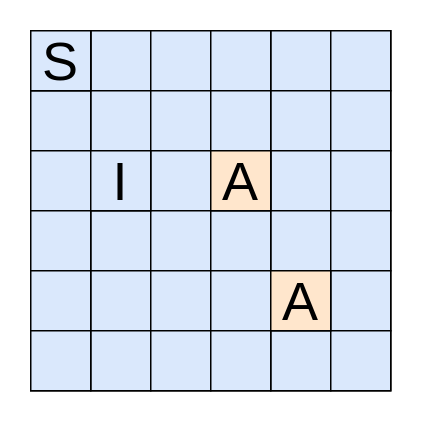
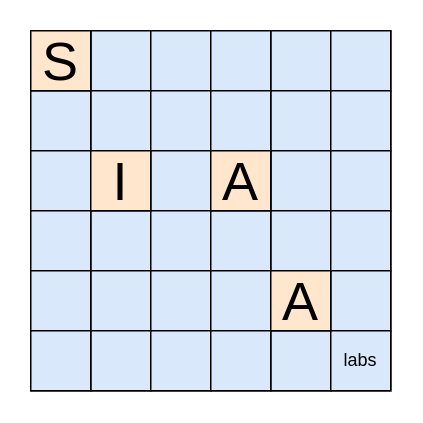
  <mxCell id="0" />
  <mxCell id="1" parent="0" />
  <mxCell id="2" value="" style="group" vertex="1" connectable="0" parent="1"><mxGeometry x="20" y="20" width="240" height="240" as="geometry" /></mxCell>
  <mxCell id="3" value="" style="whiteSpace=wrap;html=1;aspect=fixed;strokeColor=#000000;" parent="2" vertex="1"><mxGeometry width="240" height="240" as="geometry" /></mxCell>
  <mxCell id="4" value="" style="whiteSpace=wrap;html=1;aspect=fixed;fillColor=#dae8fc;strokeColor=#000000;" parent="2" vertex="1"><mxGeometry x="40" width="40" height="40" as="geometry" /></mxCell>
  <mxCell id="5" value="" style="whiteSpace=wrap;html=1;aspect=fixed;fillColor=#dae8fc;strokeColor=#000000;" parent="2" vertex="1"><mxGeometry width="40" height="40" as="geometry" /></mxCell>
  <mxCell id="6" value="" style="whiteSpace=wrap;html=1;aspect=fixed;fillColor=#dae8fc;strokeColor=#000000;" parent="2" vertex="1"><mxGeometry x="160" width="40" height="40" as="geometry" /></mxCell>
  <mxCell id="7" value="" style="whiteSpace=wrap;html=1;aspect=fixed;fillColor=#dae8fc;strokeColor=#000000;" parent="2" vertex="1"><mxGeometry x="80" width="40" height="40" as="geometry" /></mxCell>
  <mxCell id="8" value="" style="whiteSpace=wrap;html=1;aspect=fixed;fillColor=#dae8fc;strokeColor=#000000;" parent="2" vertex="1"><mxGeometry x="120" width="40" height="40" as="geometry" /></mxCell>
  <mxCell id="9" value="" style="whiteSpace=wrap;html=1;aspect=fixed;fillColor=#dae8fc;strokeColor=#000000;" parent="2" vertex="1"><mxGeometry x="200" width="40" height="40" as="geometry" /></mxCell>
  <mxCell id="10" value="" style="whiteSpace=wrap;html=1;aspect=fixed;fillColor=#dae8fc;strokeColor=#000000;" parent="2" vertex="1"><mxGeometry x="40" y="40" width="40" height="40" as="geometry" /></mxCell>
  <mxCell id="11" value="" style="whiteSpace=wrap;html=1;aspect=fixed;fillColor=#dae8fc;strokeColor=#000000;" parent="2" vertex="1"><mxGeometry y="40" width="40" height="40" as="geometry" /></mxCell>
  <mxCell id="12" value="" style="whiteSpace=wrap;html=1;aspect=fixed;fillColor=#dae8fc;strokeColor=#000000;" parent="2" vertex="1"><mxGeometry x="160" y="40" width="40" height="40" as="geometry" /></mxCell>
  <mxCell id="13" value="" style="whiteSpace=wrap;html=1;aspect=fixed;fillColor=#dae8fc;strokeColor=#000000;" parent="2" vertex="1"><mxGeometry x="80" y="40" width="40" height="40" as="geometry" /></mxCell>
  <mxCell id="14" value="" style="whiteSpace=wrap;html=1;aspect=fixed;fillColor=#dae8fc;strokeColor=#000000;" parent="2" vertex="1"><mxGeometry x="120" y="40" width="40" height="40" as="geometry" /></mxCell>
  <mxCell id="15" value="" style="whiteSpace=wrap;html=1;aspect=fixed;fillColor=#dae8fc;strokeColor=#000000;" parent="2" vertex="1"><mxGeometry x="200" y="40" width="40" height="40" as="geometry" /></mxCell>
  <mxCell id="16" value="" style="whiteSpace=wrap;html=1;aspect=fixed;fillColor=#dae8fc;strokeColor=#000000;" parent="2" vertex="1"><mxGeometry x="40" y="80" width="40" height="40" as="geometry" /></mxCell>
  <mxCell id="17" value="" style="whiteSpace=wrap;html=1;aspect=fixed;fillColor=#dae8fc;strokeColor=#000000;" parent="2" vertex="1"><mxGeometry y="80" width="40" height="40" as="geometry" /></mxCell>
  <mxCell id="18" value="" style="whiteSpace=wrap;html=1;aspect=fixed;fillColor=#dae8fc;strokeColor=#000000;" parent="2" vertex="1"><mxGeometry x="160" y="80" width="40" height="40" as="geometry" /></mxCell>
  <mxCell id="19" value="" style="whiteSpace=wrap;html=1;aspect=fixed;fillColor=#dae8fc;strokeColor=#000000;" parent="2" vertex="1"><mxGeometry x="80" y="80" width="40" height="40" as="geometry" /></mxCell>
  <mxCell id="20" value="" style="whiteSpace=wrap;html=1;aspect=fixed;fillColor=#dae8fc;strokeColor=#000000;" parent="2" vertex="1"><mxGeometry x="120" y="80" width="40" height="40" as="geometry" /></mxCell>
  <mxCell id="21" value="" style="whiteSpace=wrap;html=1;aspect=fixed;fillColor=#dae8fc;strokeColor=#000000;" parent="2" vertex="1"><mxGeometry x="200" y="80" width="40" height="40" as="geometry" /></mxCell>
  <mxCell id="22" value="" style="whiteSpace=wrap;html=1;aspect=fixed;fillColor=#dae8fc;strokeColor=#000000;" parent="2" vertex="1"><mxGeometry x="40" y="120" width="40" height="40" as="geometry" /></mxCell>
  <mxCell id="23" value="" style="whiteSpace=wrap;html=1;aspect=fixed;fillColor=#dae8fc;strokeColor=#000000;" parent="2" vertex="1"><mxGeometry y="120" width="40" height="40" as="geometry" /></mxCell>
  <mxCell id="24" value="" style="whiteSpace=wrap;html=1;aspect=fixed;fillColor=#dae8fc;strokeColor=#000000;" parent="2" vertex="1"><mxGeometry x="160" y="120" width="40" height="40" as="geometry" /></mxCell>
  <mxCell id="25" value="" style="whiteSpace=wrap;html=1;aspect=fixed;fillColor=#dae8fc;strokeColor=#000000;" parent="2" vertex="1"><mxGeometry x="80" y="120" width="40" height="40" as="geometry" /></mxCell>
  <mxCell id="26" value="" style="whiteSpace=wrap;html=1;aspect=fixed;fillColor=#dae8fc;strokeColor=#000000;" parent="2" vertex="1"><mxGeometry x="120" y="120" width="40" height="40" as="geometry" /></mxCell>
  <mxCell id="27" value="" style="whiteSpace=wrap;html=1;aspect=fixed;fillColor=#dae8fc;strokeColor=#000000;" parent="2" vertex="1"><mxGeometry x="200" y="120" width="40" height="40" as="geometry" /></mxCell>
  <mxCell id="28" value="" style="whiteSpace=wrap;html=1;aspect=fixed;fillColor=#dae8fc;strokeColor=#000000;" parent="2" vertex="1"><mxGeometry x="40" y="160" width="40" height="40" as="geometry" /></mxCell>
  <mxCell id="29" value="" style="whiteSpace=wrap;html=1;aspect=fixed;fillColor=#dae8fc;strokeColor=#000000;" parent="2" vertex="1"><mxGeometry y="160" width="40" height="40" as="geometry" /></mxCell>
  <mxCell id="30" value="" style="whiteSpace=wrap;html=1;aspect=fixed;fillColor=#dae8fc;strokeColor=#000000;" parent="2" vertex="1"><mxGeometry x="160" y="160" width="40" height="40" as="geometry" /></mxCell>
  <mxCell id="31" value="" style="whiteSpace=wrap;html=1;aspect=fixed;fillColor=#dae8fc;strokeColor=#000000;" parent="2" vertex="1"><mxGeometry x="80" y="160" width="40" height="40" as="geometry" /></mxCell>
  <mxCell id="32" value="" style="whiteSpace=wrap;html=1;aspect=fixed;fillColor=#dae8fc;strokeColor=#000000;" parent="2" vertex="1"><mxGeometry x="120" y="160" width="40" height="40" as="geometry" /></mxCell>
  <mxCell id="33" value="" style="whiteSpace=wrap;html=1;aspect=fixed;fillColor=#dae8fc;strokeColor=#000000;" parent="2" vertex="1"><mxGeometry x="200" y="160" width="40" height="40" as="geometry" /></mxCell>
  <mxCell id="34" value="" style="whiteSpace=wrap;html=1;aspect=fixed;fillColor=#dae8fc;strokeColor=#000000;" parent="2" vertex="1"><mxGeometry x="40" y="200" width="40" height="40" as="geometry" /></mxCell>
  <mxCell id="35" value="" style="whiteSpace=wrap;html=1;aspect=fixed;fillColor=#dae8fc;strokeColor=#000000;" parent="2" vertex="1"><mxGeometry y="200" width="40" height="40" as="geometry" /></mxCell>
  <mxCell id="36" value="" style="whiteSpace=wrap;html=1;aspect=fixed;fillColor=#dae8fc;strokeColor=#000000;" parent="2" vertex="1"><mxGeometry x="160" y="200" width="40" height="40" as="geometry" /></mxCell>
  <mxCell id="37" value="" style="whiteSpace=wrap;html=1;aspect=fixed;fillColor=#dae8fc;strokeColor=#000000;" parent="2" vertex="1"><mxGeometry x="80" y="200" width="40" height="40" as="geometry" /></mxCell>
  <mxCell id="38" value="" style="whiteSpace=wrap;html=1;aspect=fixed;fillColor=#dae8fc;strokeColor=#000000;" parent="2" vertex="1"><mxGeometry x="120" y="200" width="40" height="40" as="geometry" /></mxCell>
  <mxCell id="39" value="" style="whiteSpace=wrap;html=1;aspect=fixed;fillColor=#dae8fc;strokeColor=#000000;" parent="2" vertex="1"><mxGeometry x="200" y="200" width="40" height="40" as="geometry" /></mxCell>
- <mxCell id="40" value="&lt;font style=&quot;font-size: 36px&quot;&gt;S&lt;/font&gt;" style="whiteSpace=wrap;html=1;aspect=fixed;fillColor=#dae8fc;strokeColor=#000000;" parent="2" vertex="1"><mxGeometry width="40" height="40" as="geometry" /></mxCell>
- <mxCell id="41" value="&lt;font style=&quot;font-size: 36px&quot;&gt;I&lt;/font&gt;" style="whiteSpace=wrap;html=1;aspect=fixed;fillColor=#dae8fc;strokeColor=#000000;" parent="2" vertex="1"><mxGeometry x="40" y="80" width="40" height="40" as="geometry" /></mxCell>
+ <mxCell id="40" value="&lt;font style=&quot;font-size: 36px&quot;&gt;S&lt;/font&gt;" style="whiteSpace=wrap;html=1;aspect=fixed;fillColor=#ffe6cc;strokeColor=#000000;" parent="2" vertex="1"><mxGeometry width="40" height="40" as="geometry" /></mxCell>
+ <mxCell id="41" value="&lt;font style=&quot;font-size: 36px&quot;&gt;I&lt;/font&gt;" style="whiteSpace=wrap;html=1;aspect=fixed;fillColor=#ffe6cc;strokeColor=#000000;" parent="2" vertex="1"><mxGeometry x="40" y="80" width="40" height="40" as="geometry" /></mxCell>
  <mxCell id="42" value="&lt;font style=&quot;font-size: 36px&quot;&gt;A&lt;/font&gt;" style="whiteSpace=wrap;html=1;aspect=fixed;fillColor=#ffe6cc;strokeColor=#000000;" parent="2" vertex="1"><mxGeometry x="120" y="80" width="40" height="40" as="geometry" /></mxCell>
  <mxCell id="43" value="&lt;font style=&quot;font-size: 36px&quot;&gt;A&lt;/font&gt;" style="whiteSpace=wrap;html=1;aspect=fixed;fillColor=#ffe6cc;strokeColor=#000000;" parent="2" vertex="1"><mxGeometry x="160" y="160" width="40" height="40" as="geometry" /></mxCell>
+ <mxCell id="44" value="labs" style="text;html=1;strokeColor=none;fillColor=none;align=center;verticalAlign=middle;whiteSpace=wrap;rounded=0;" parent="2" vertex="1"><mxGeometry x="200" y="210" width="40" height="20" as="geometry" /></mxCell>
